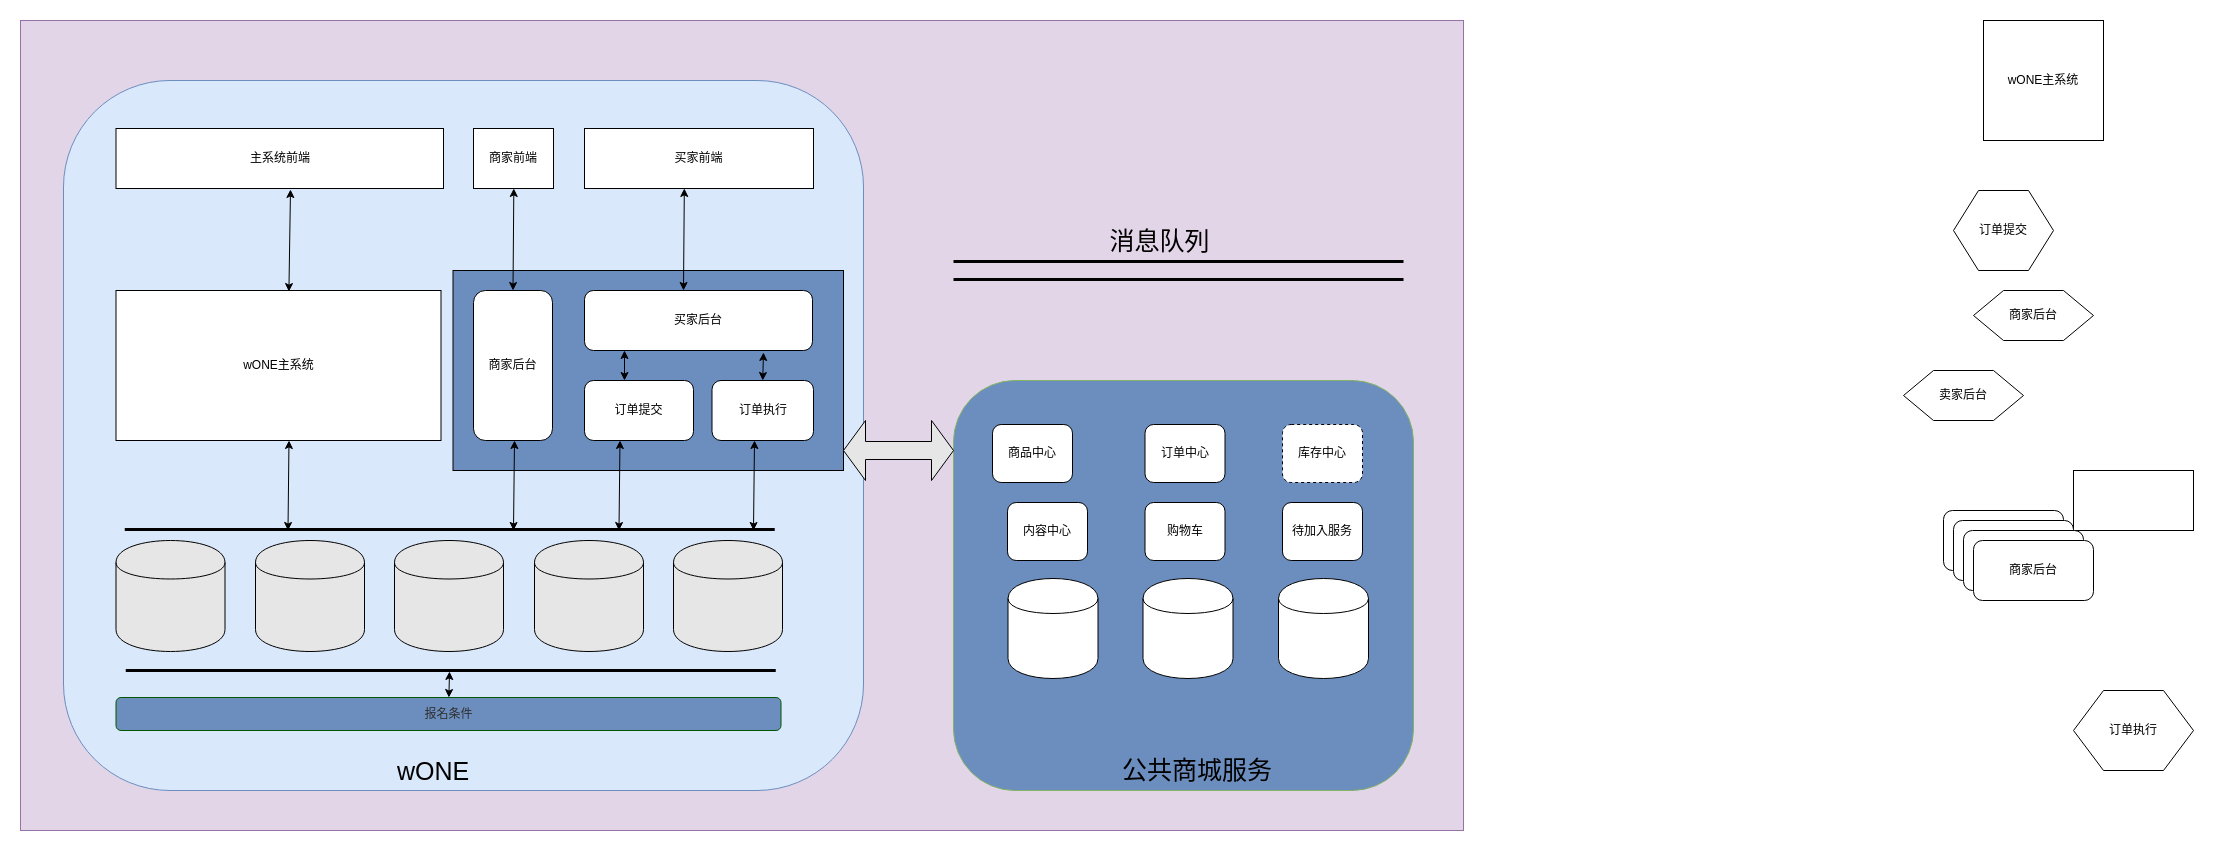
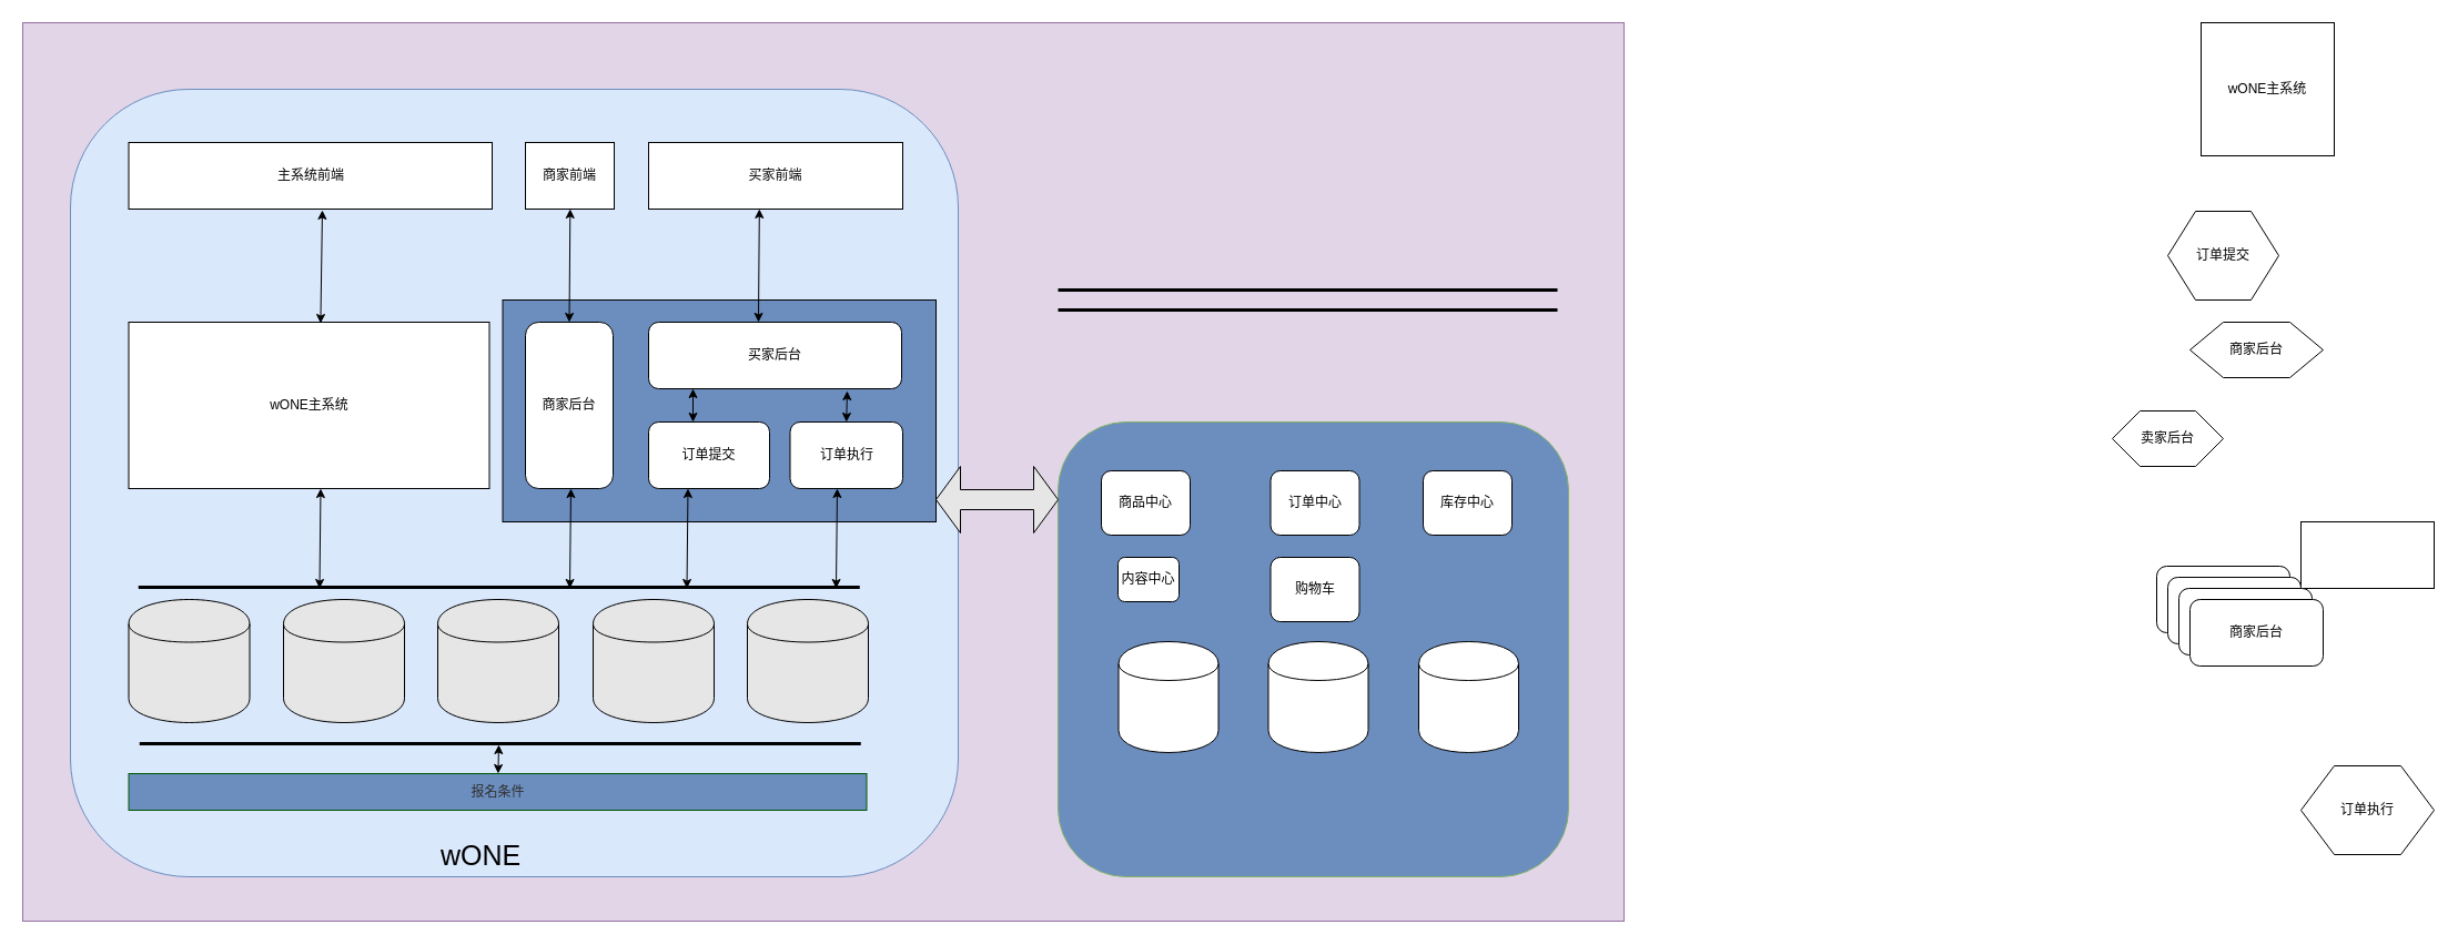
  <mxCell id="0" />
  <mxCell id="1" parent="0" />
  <mxCell id="2" value="" style="rounded=0;whiteSpace=wrap;html=1;fontSize=25;fillColor=#e1d5e7;strokeColor=#9673a6;" vertex="1" parent="1"><mxGeometry x="20" y="20" width="1443" height="810" as="geometry" /></mxCell>
  <mxCell id="3" value="" style="rounded=1;whiteSpace=wrap;html=1;fillColor=#dae8fc;strokeColor=#6c8ebf;" vertex="1" parent="1"><mxGeometry x="63" y="80" width="800" height="710" as="geometry" /></mxCell>
  <mxCell id="4" value="" style="rounded=0;whiteSpace=wrap;html=1;fillColor=#6C8EBF;fontSize=25;" vertex="1" parent="1"><mxGeometry x="452.5" y="270" width="390.5" height="200" as="geometry" /></mxCell>
  <mxCell id="5" value="wONE主系统" style="whiteSpace=wrap;html=1;aspect=fixed;" vertex="1" parent="1"><mxGeometry x="1983" y="20" width="120" height="120" as="geometry" /></mxCell>
  <mxCell id="6" value="" style="rounded=0;whiteSpace=wrap;html=1;" vertex="1" parent="1"><mxGeometry x="2073" y="470" width="120" height="60" as="geometry" /></mxCell>
  <mxCell id="7" value="" style="shape=cylinder;whiteSpace=wrap;html=1;boundedLbl=1;backgroundOutline=1;fillColor=#E6E6E6;" vertex="1" parent="1"><mxGeometry x="255" y="540" width="109" height="111" as="geometry" /></mxCell>
  <mxCell id="8" value="wONE主系统" style="rounded=0;whiteSpace=wrap;html=1;" vertex="1" parent="1"><mxGeometry x="115.5" y="290" width="325" height="150" as="geometry" /></mxCell>
  <mxCell id="9" value="订单执行" style="shape=hexagon;perimeter=hexagonPerimeter2;whiteSpace=wrap;html=1;" vertex="1" parent="1"><mxGeometry x="2073" y="690" width="120" height="80" as="geometry" /></mxCell>
  <mxCell id="10" value="商家后台" style="shape=hexagon;perimeter=hexagonPerimeter2;whiteSpace=wrap;html=1;" vertex="1" parent="1"><mxGeometry x="1973" y="290" width="120" height="50" as="geometry" /></mxCell>
  <mxCell id="11" value="订单提交" style="shape=hexagon;perimeter=hexagonPerimeter2;whiteSpace=wrap;html=1;" vertex="1" parent="1"><mxGeometry x="1953" y="190" width="100" height="80" as="geometry" /></mxCell>
- <mxCell id="12" value="卖家后台" style="shape=hexagon;perimeter=hexagonPerimeter2;whiteSpace=wrap;html=1;" vertex="1" parent="1"><mxGeometry x="1903" y="370" width="120" height="50" as="geometry" /></mxCell>
+ <mxCell id="12" value="卖家后台" style="shape=hexagon;perimeter=hexagonPerimeter2;whiteSpace=wrap;html=1;" vertex="1" parent="1"><mxGeometry x="1903" y="370" width="100" height="50" as="geometry" /></mxCell>
  <mxCell id="13" value="商家后台" style="rounded=1;whiteSpace=wrap;html=1;" vertex="1" parent="1"><mxGeometry x="1943" y="510" width="120" height="60" as="geometry" /></mxCell>
  <mxCell id="14" value="商家后台" style="rounded=1;whiteSpace=wrap;html=1;" vertex="1" parent="1"><mxGeometry x="473" y="290" width="79" height="150" as="geometry" /></mxCell>
  <mxCell id="15" value="订单执行" style="rounded=1;whiteSpace=wrap;html=1;" vertex="1" parent="1"><mxGeometry x="711.5" y="380" width="101.5" height="60" as="geometry" /></mxCell>
  <mxCell id="16" value="订单提交" style="rounded=1;whiteSpace=wrap;html=1;" vertex="1" parent="1"><mxGeometry x="584" y="380" width="109" height="60" as="geometry" /></mxCell>
  <mxCell id="17" value="买家后台" style="rounded=1;whiteSpace=wrap;html=1;" vertex="1" parent="1"><mxGeometry x="584" y="290" width="228" height="60" as="geometry" /></mxCell>
  <mxCell id="18" value="商家后台" style="rounded=1;whiteSpace=wrap;html=1;" vertex="1" parent="1"><mxGeometry x="1953" y="520" width="120" height="60" as="geometry" /></mxCell>
  <mxCell id="19" value="商家后台" style="rounded=1;whiteSpace=wrap;html=1;" vertex="1" parent="1"><mxGeometry x="1963" y="530" width="120" height="60" as="geometry" /></mxCell>
  <mxCell id="20" value="商家后台" style="rounded=1;whiteSpace=wrap;html=1;" vertex="1" parent="1"><mxGeometry x="1973" y="540" width="120" height="60" as="geometry" /></mxCell>
- <mxCell id="21" value="&lt;font color=&quot;#303030&quot;&gt;报名条件&lt;/font&gt;" style="rounded=1;whiteSpace=wrap;html=1;fillColor=#6C8EBF;strokeColor=#005700;fontColor=#ffffff;" vertex="1" parent="1"><mxGeometry x="115.5" y="697" width="665" height="33" as="geometry" /></mxCell>
+ <mxCell id="21" value="&lt;font color=&quot;#303030&quot;&gt;报名条件&lt;/font&gt;" style="whiteSpace=wrap;html=1;fillColor=#6C8EBF;strokeColor=#005700;fontColor=#ffffff;rounded=0;" vertex="1" parent="1"><mxGeometry x="115.5" y="697" width="665" height="33" as="geometry" /></mxCell>
  <mxCell id="22" value="" style="shape=cylinder;whiteSpace=wrap;html=1;boundedLbl=1;backgroundOutline=1;fillColor=#E6E6E6;" vertex="1" parent="1"><mxGeometry x="115.5" y="540" width="109" height="111" as="geometry" /></mxCell>
  <mxCell id="23" value="" style="shape=cylinder;whiteSpace=wrap;html=1;boundedLbl=1;backgroundOutline=1;fillColor=#E6E6E6;" vertex="1" parent="1"><mxGeometry x="394" y="540" width="109" height="111" as="geometry" /></mxCell>
  <mxCell id="24" value="" style="shape=cylinder;whiteSpace=wrap;html=1;boundedLbl=1;backgroundOutline=1;fillColor=#E6E6E6;" vertex="1" parent="1"><mxGeometry x="534" y="540" width="109" height="111" as="geometry" /></mxCell>
  <mxCell id="25" value="" style="shape=cylinder;whiteSpace=wrap;html=1;boundedLbl=1;backgroundOutline=1;fillColor=#E6E6E6;" vertex="1" parent="1"><mxGeometry x="673" y="540" width="109" height="111" as="geometry" /></mxCell>
  <mxCell id="26" value="主系统前端" style="rounded=0;whiteSpace=wrap;html=1;" vertex="1" parent="1"><mxGeometry x="115.5" y="128" width="327.5" height="60" as="geometry" /></mxCell>
  <mxCell id="27" value="商家前端" style="rounded=0;whiteSpace=wrap;html=1;" vertex="1" parent="1"><mxGeometry x="473" y="128" width="80" height="60" as="geometry" /></mxCell>
  <mxCell id="28" value="买家前端" style="rounded=0;whiteSpace=wrap;html=1;" vertex="1" parent="1"><mxGeometry x="584" y="128" width="229" height="60" as="geometry" /></mxCell>
  <mxCell id="29" style="edgeStyle=orthogonalEdgeStyle;rounded=0;orthogonalLoop=1;jettySize=auto;html=1;exitX=0.5;exitY=1;exitDx=0;exitDy=0;" edge="1" parent="1" source="10" target="10"><mxGeometry relative="1" as="geometry" /></mxCell>
  <mxCell id="30" value="" style="rounded=1;whiteSpace=wrap;html=1;fillColor=#6C8EBF;strokeColor=#82b366;" vertex="1" parent="1"><mxGeometry x="953" y="380" width="460" height="410" as="geometry" /></mxCell>
  <mxCell id="31" value="" style="shape=cylinder;whiteSpace=wrap;html=1;boundedLbl=1;backgroundOutline=1;" vertex="1" parent="1"><mxGeometry x="1142.5" y="578" width="90" height="100" as="geometry" /></mxCell>
- <mxCell id="32" value="库存中心" style="rounded=1;whiteSpace=wrap;html=1;dashed=1;" vertex="1" parent="1"><mxGeometry x="1282" y="424" width="80" height="58" as="geometry" /></mxCell>
- <mxCell id="33" value="待加入服务" style="rounded=1;whiteSpace=wrap;html=1;" vertex="1" parent="1"><mxGeometry x="1282" y="502" width="80" height="58" as="geometry" /></mxCell>
+ <mxCell id="32" value="库存中心" style="rounded=1;whiteSpace=wrap;html=1;" vertex="1" parent="1"><mxGeometry x="1282" y="424" width="80" height="58" as="geometry" /></mxCell>
  <mxCell id="34" value="" style="shape=cylinder;whiteSpace=wrap;html=1;boundedLbl=1;backgroundOutline=1;" vertex="1" parent="1"><mxGeometry x="1007.5" y="578" width="90" height="100" as="geometry" /></mxCell>
  <mxCell id="35" value="" style="shape=cylinder;whiteSpace=wrap;html=1;boundedLbl=1;backgroundOutline=1;" vertex="1" parent="1"><mxGeometry x="1278" y="578" width="90" height="100" as="geometry" /></mxCell>
  <mxCell id="36" value="商品中心" style="rounded=1;whiteSpace=wrap;html=1;" vertex="1" parent="1"><mxGeometry x="992" y="424" width="80" height="58" as="geometry" /></mxCell>
  <mxCell id="37" value="购物车" style="rounded=1;whiteSpace=wrap;html=1;" vertex="1" parent="1"><mxGeometry x="1144.5" y="502" width="80" height="58" as="geometry" /></mxCell>
- <mxCell id="38" value="内容中心" style="rounded=1;whiteSpace=wrap;html=1;" vertex="1" parent="1"><mxGeometry x="1007" y="502" width="80" height="58" as="geometry" /></mxCell>
+ <mxCell id="38" value="内容中心" style="rounded=1;whiteSpace=wrap;html=1;" vertex="1" parent="1"><mxGeometry x="1007" y="502" width="55" height="40" as="geometry" /></mxCell>
  <mxCell id="39" value="订单中心" style="rounded=1;whiteSpace=wrap;html=1;" vertex="1" parent="1"><mxGeometry x="1144.5" y="424" width="80" height="58" as="geometry" /></mxCell>
  <mxCell id="40" value="" style="endArrow=classic;startArrow=classic;html=1;exitX=0.532;exitY=0.007;exitDx=0;exitDy=0;exitPerimeter=0;" edge="1" parent="1" source="8"><mxGeometry width="50" height="50" relative="1" as="geometry"><mxPoint x="263" y="240" as="sourcePoint" /><mxPoint x="290" y="189" as="targetPoint" /></mxGeometry></mxCell>
  <mxCell id="41" value="" style="endArrow=classic;startArrow=classic;html=1;exitX=0.532;exitY=0.007;exitDx=0;exitDy=0;exitPerimeter=0;" edge="1" parent="1"><mxGeometry width="50" height="50" relative="1" as="geometry"><mxPoint x="512.5" y="290" as="sourcePoint" /><mxPoint x="513.32" y="187.95" as="targetPoint" /></mxGeometry></mxCell>
  <mxCell id="42" value="" style="endArrow=classic;startArrow=classic;html=1;exitX=0.532;exitY=0.007;exitDx=0;exitDy=0;exitPerimeter=0;" edge="1" parent="1"><mxGeometry width="50" height="50" relative="1" as="geometry"><mxPoint x="683" y="290" as="sourcePoint" /><mxPoint x="683.82" y="187.95" as="targetPoint" /></mxGeometry></mxCell>
  <mxCell id="43" value="" style="endArrow=none;html=1;strokeWidth=3;" edge="1" parent="1"><mxGeometry width="50" height="50" relative="1" as="geometry"><mxPoint x="124.25" y="529" as="sourcePoint" /><mxPoint x="774.25" y="529" as="targetPoint" /></mxGeometry></mxCell>
  <mxCell id="44" value="" style="endArrow=classic;startArrow=classic;html=1;exitX=0.532;exitY=0.007;exitDx=0;exitDy=0;exitPerimeter=0;" edge="1" parent="1"><mxGeometry width="50" height="50" relative="1" as="geometry"><mxPoint x="513" y="530" as="sourcePoint" /><mxPoint x="514" y="440" as="targetPoint" /></mxGeometry></mxCell>
  <mxCell id="45" value="" style="endArrow=classic;startArrow=classic;html=1;exitX=0.532;exitY=0.007;exitDx=0;exitDy=0;exitPerimeter=0;" edge="1" parent="1"><mxGeometry width="50" height="50" relative="1" as="geometry"><mxPoint x="618.5" y="530" as="sourcePoint" /><mxPoint x="619.5" y="440" as="targetPoint" /></mxGeometry></mxCell>
  <mxCell id="46" value="" style="endArrow=classic;startArrow=classic;html=1;exitX=0.532;exitY=0.007;exitDx=0;exitDy=0;exitPerimeter=0;" edge="1" parent="1"><mxGeometry width="50" height="50" relative="1" as="geometry"><mxPoint x="753" y="530" as="sourcePoint" /><mxPoint x="754" y="440" as="targetPoint" /></mxGeometry></mxCell>
  <mxCell id="47" value="" style="endArrow=classic;startArrow=classic;html=1;" edge="1" parent="1"><mxGeometry width="50" height="50" relative="1" as="geometry"><mxPoint x="624" y="380" as="sourcePoint" /><mxPoint x="624" y="350" as="targetPoint" /></mxGeometry></mxCell>
  <mxCell id="48" value="" style="endArrow=classic;startArrow=classic;html=1;exitX=0.5;exitY=0;exitDx=0;exitDy=0;entryX=0.785;entryY=1.033;entryDx=0;entryDy=0;entryPerimeter=0;" edge="1" parent="1" source="15" target="17"><mxGeometry width="50" height="50" relative="1" as="geometry"><mxPoint x="634" y="390" as="sourcePoint" /><mxPoint x="634" y="360" as="targetPoint" /></mxGeometry></mxCell>
  <mxCell id="49" value="" style="endArrow=classic;startArrow=classic;html=1;exitX=0.532;exitY=0.007;exitDx=0;exitDy=0;exitPerimeter=0;" edge="1" parent="1"><mxGeometry width="50" height="50" relative="1" as="geometry"><mxPoint x="287.5" y="530" as="sourcePoint" /><mxPoint x="288.5" y="440" as="targetPoint" /></mxGeometry></mxCell>
  <mxCell id="50" value="" style="endArrow=none;html=1;strokeWidth=3;" edge="1" parent="1"><mxGeometry width="50" height="50" relative="1" as="geometry"><mxPoint x="125.25" y="670" as="sourcePoint" /><mxPoint x="775.25" y="670" as="targetPoint" /></mxGeometry></mxCell>
  <mxCell id="51" value="" style="endArrow=classic;startArrow=classic;html=1;" edge="1" parent="1" source="21"><mxGeometry width="50" height="50" relative="1" as="geometry"><mxPoint x="473" y="690" as="sourcePoint" /><mxPoint x="449" y="671" as="targetPoint" /></mxGeometry></mxCell>
  <mxCell id="52" value="" style="shape=link;html=1;strokeWidth=3;width=16;" edge="1" parent="1"><mxGeometry width="50" height="50" relative="1" as="geometry"><mxPoint x="953" y="270" as="sourcePoint" /><mxPoint x="1403" y="270" as="targetPoint" /></mxGeometry></mxCell>
- <mxCell id="53" value="消息队列" style="text;html=1;strokeColor=none;fillColor=none;align=center;verticalAlign=middle;whiteSpace=wrap;rounded=0;fontSize=25;" vertex="1" parent="1"><mxGeometry x="1104.5" y="230" width="108.5" height="20" as="geometry" /></mxCell>
  <mxCell id="54" value="wONE" style="text;html=1;strokeColor=none;fillColor=none;align=center;verticalAlign=middle;whiteSpace=wrap;rounded=0;fontSize=25;" vertex="1" parent="1"><mxGeometry x="413" y="760" width="40" height="20" as="geometry" /></mxCell>
- <mxCell id="55" value="公共商城服务" style="text;html=1;strokeColor=none;fillColor=none;align=center;verticalAlign=middle;whiteSpace=wrap;rounded=0;fontSize=25;" vertex="1" parent="1"><mxGeometry x="1104" y="759" width="185.5" height="20" as="geometry" /></mxCell>
  <mxCell id="56" value="" style="shape=doubleArrow;whiteSpace=wrap;html=1;fillColor=#E6E6E6;fontSize=14;" vertex="1" parent="1"><mxGeometry x="843" y="420" width="110" height="60" as="geometry" /></mxCell>
